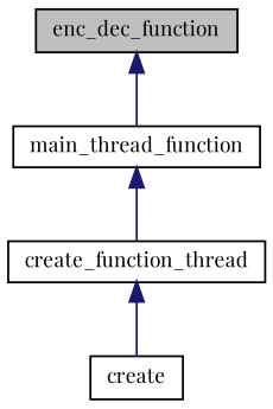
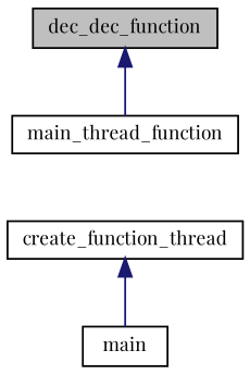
  digraph {
    fontname="Playfair Display"
    rankdir=TB
    node [color=black fillcolor=white fontname="Playfair Display" fontsize=10 shape=record style=filled]
    edge [color=midnightblue dir=back fontname="Playfair Display" fontsize=10 labelfontname=Helvetica labelfontsize=10 style=solid]
-   n1 [fillcolor=grey75 fontcolor=black height=0.2 label=enc_dec_function width=0.4]
+   n1 [fillcolor=grey75 fontcolor=black height=0.2 label=dec_dec_function width=0.4]
    n2 [height=0.2 label=main_thread_function width=0.4]
    n3 [height=0.2 label=create_function_thread width=0.4]
-   n4 [height=0.2 label=create width=0.4]
+   n4 [height=0.2 label=main width=0.4]
    n1 -> n2
-   n2 -> n3
    n3 -> n4
  }
